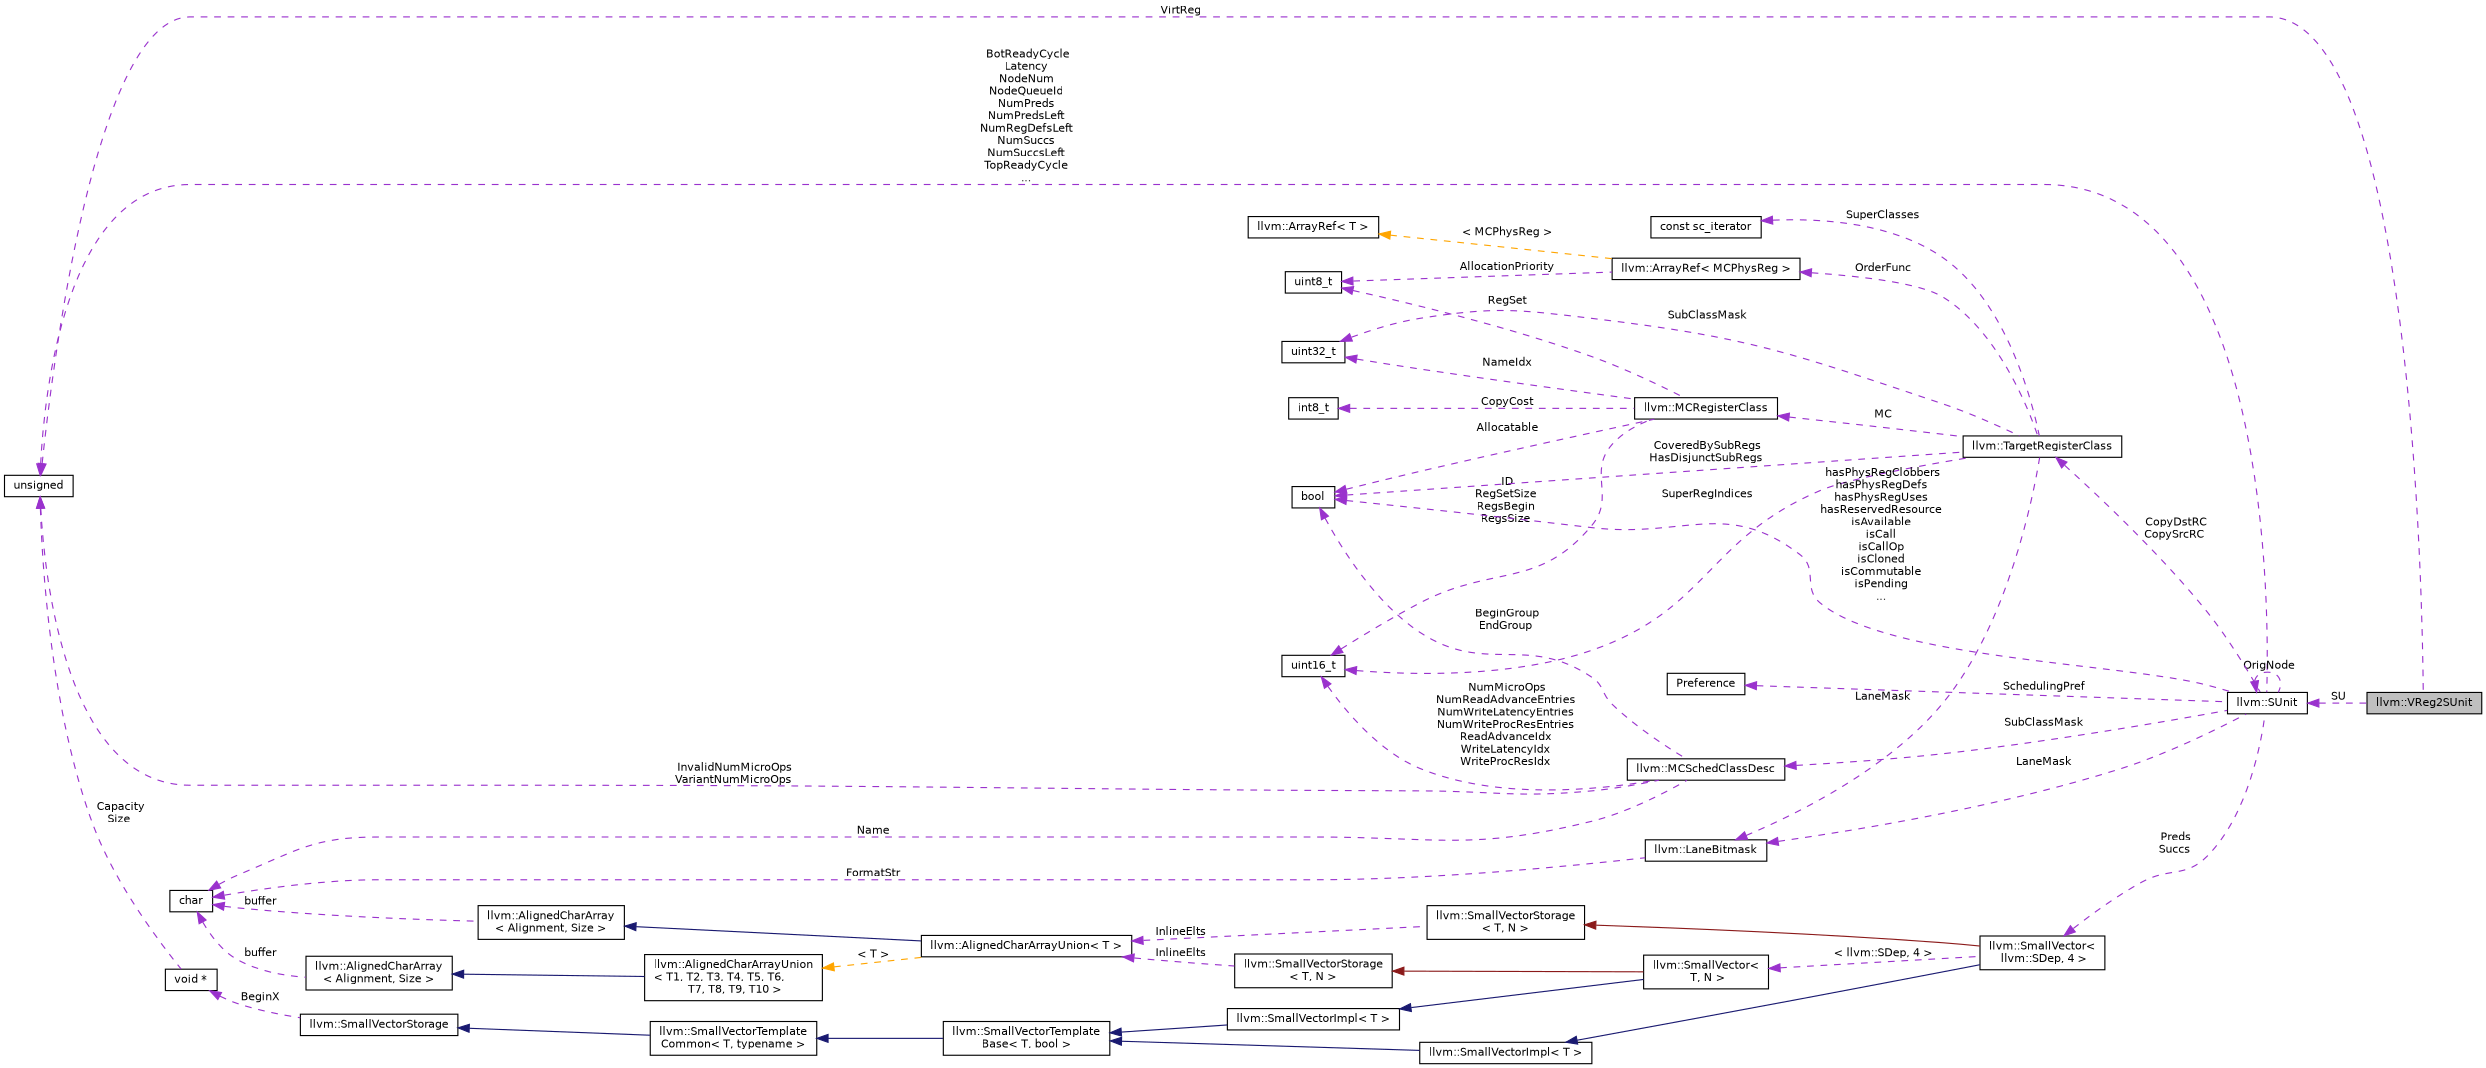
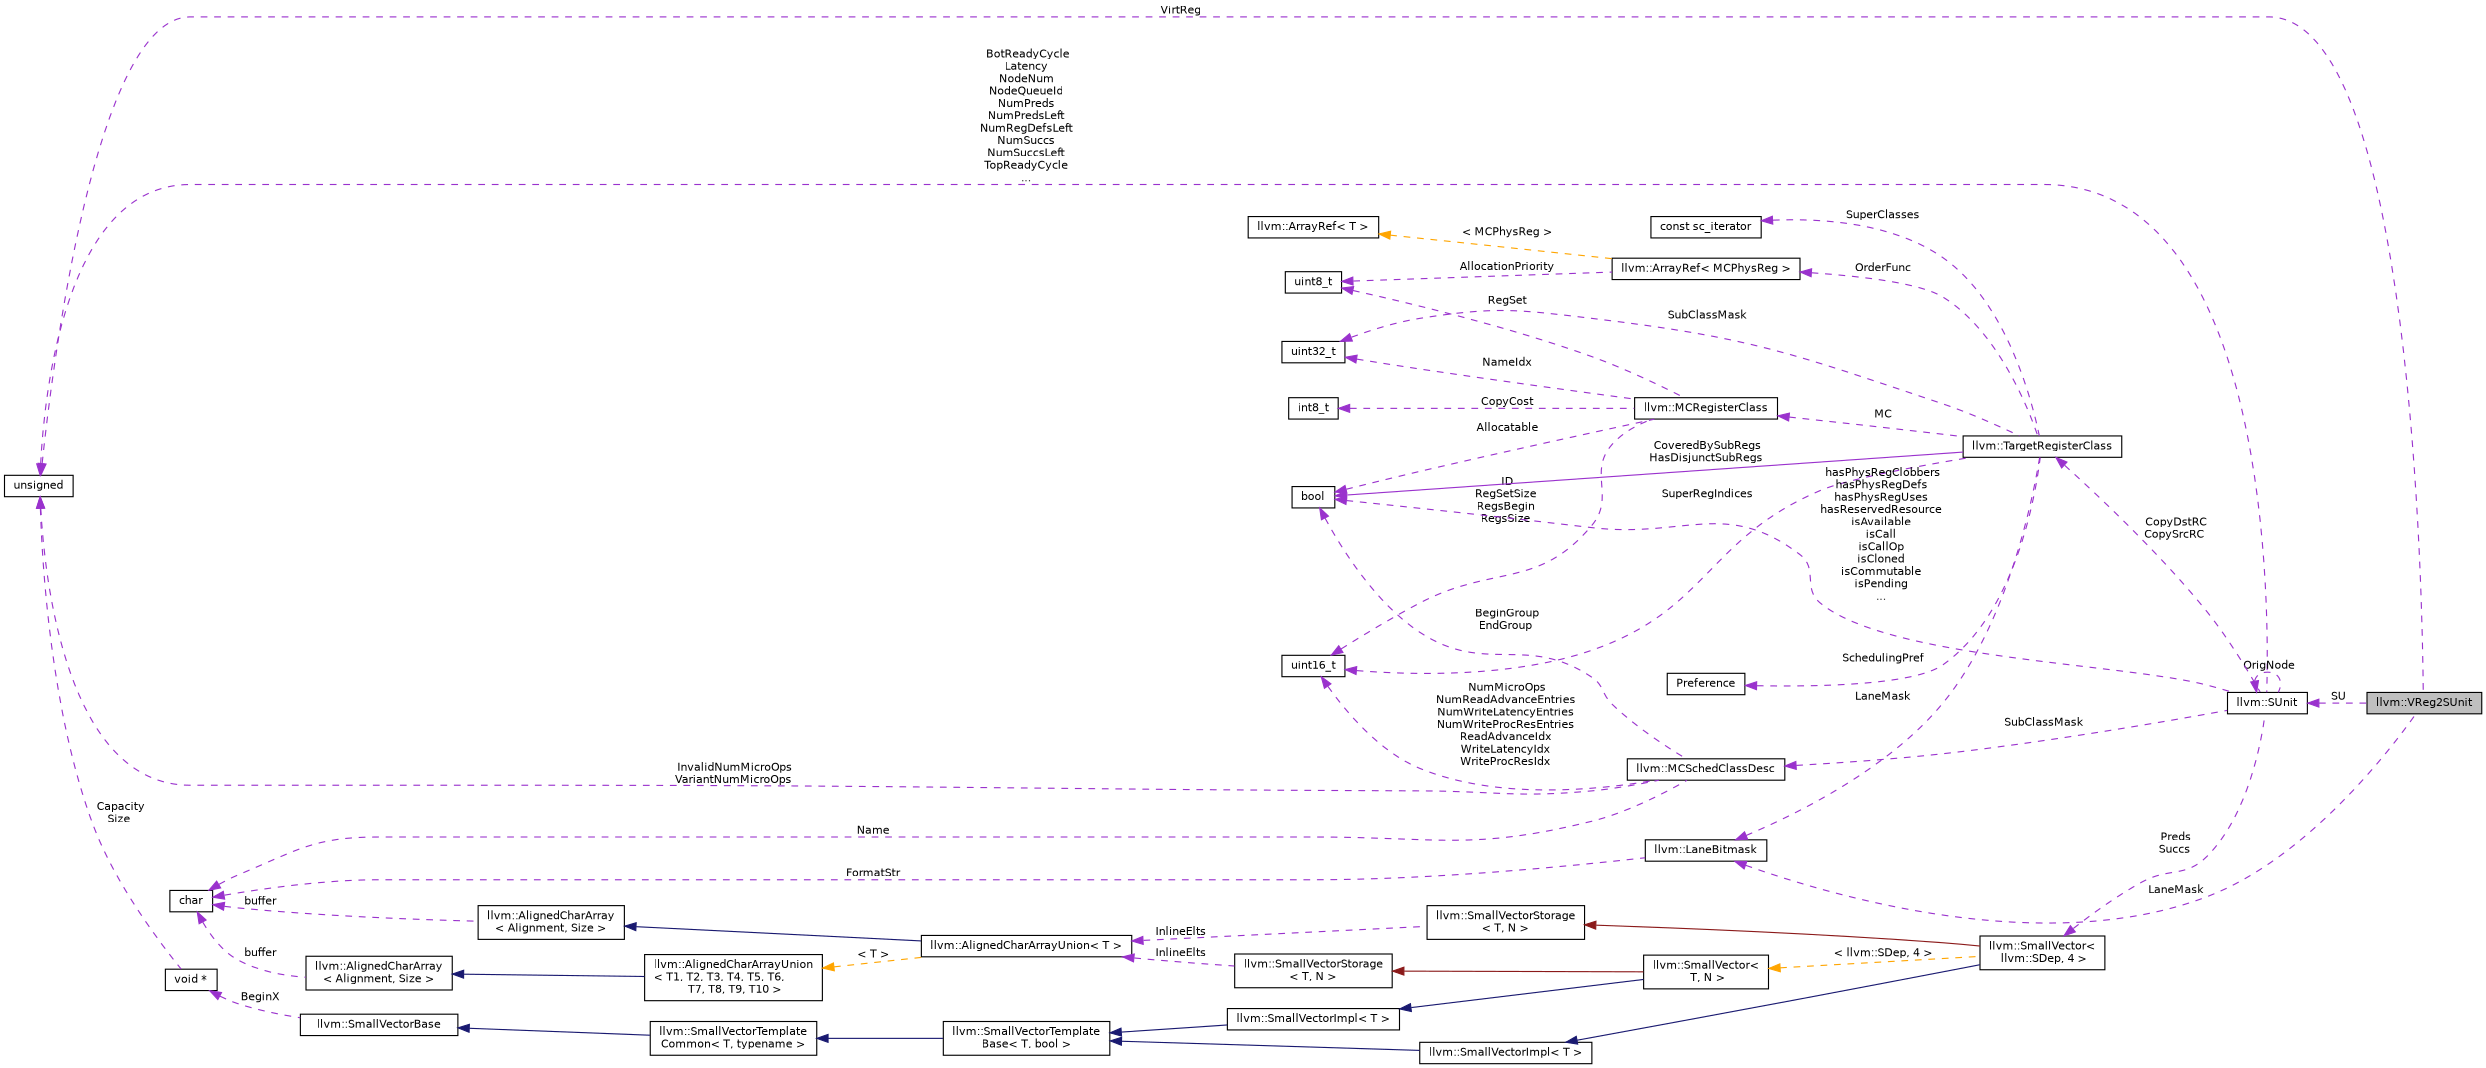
  digraph {
    rankdir=LR
    node [color=black fontname=Helvetica fontsize=10 shape=box]
    edge [color=darkorchid3 dir=back fontname=Helvetica fontsize=10 labelfontname=Helvetica labelfontsize=10 style=dashed]
    n1 [fillcolor=grey75 fontcolor=black height=0.2 label="llvm::VReg2SUnit" style=filled width=0.4]
    n2 [height=0.2 label=unsigned width=0.4]
    n3 [height=0.2 label="llvm::SUnit" width=0.4]
    n4 [height=0.2 label="llvm::MCSchedClassDesc" width=0.4]
    n5 [height=0.2 label="void *" width=0.4]
-   n6 [height=0.2 label="llvm::SmallVectorStorage" width=0.4]
+   n6 [height=0.2 label="llvm::SmallVectorBase" width=0.4]
    n7 [height=0.2 label="llvm::SmallVectorTemplate\lCommon\< T, typename \>" width=0.4]
    n8 [height=0.2 label="llvm::LaneBitmask" width=0.4]
    n9 [height=0.2 label="llvm::TargetRegisterClass" width=0.4]
    n10 [height=0.2 label=char width=0.4]
    n11 [height=0.2 label="llvm::AlignedCharArray\l\< Alignment, Size \>" width=0.4]
    n12 [height=0.2 label="llvm::AlignedCharArray\l\< Alignment, Size \>" width=0.4]
    n13 [height=0.2 label="llvm::AlignedCharArrayUnion\< T \>" width=0.4]
    n14 [height=0.2 label="llvm::AlignedCharArrayUnion\l\< T1, T2, T3, T4, T5, T6,\l T7, T8, T9, T10 \>" width=0.4]
    n15 [height=0.2 label=uint16_t width=0.4]
    n16 [height=0.2 label="llvm::MCRegisterClass" width=0.4]
    n17 [height=0.2 label=bool width=0.4]
    n18 [height=0.2 label="llvm::SmallVector\<\l llvm::SDep, 4 \>" width=0.4]
    n19 [height=0.2 label="llvm::SmallVectorImpl\< T \>" width=0.4]
    n20 [height=0.2 label="llvm::SmallVectorTemplate\lBase\< T, bool \>" width=0.4]
    n21 [height=0.2 label="llvm::SmallVectorImpl\< T \>" width=0.4]
    n22 [height=0.2 label="llvm::SmallVector\<\l T, N \>" width=0.4]
    n23 [height=0.2 label="llvm::SmallVectorStorage\l\< T, N \>" width=0.4]
    n24 [height=0.2 label="llvm::SmallVectorStorage\l\< T, N \>" width=0.4]
    n25 [height=0.2 label=Preference width=0.4]
    n26 [height=0.2 label=uint8_t width=0.4]
    n27 [height=0.2 label="llvm::ArrayRef\< MCPhysReg \>" width=0.4]
    n28 [height=0.2 label=uint32_t width=0.4]
    n29 [height=0.2 label=int8_t width=0.4]
    n30 [height=0.2 label="const sc_iterator" width=0.4]
    n31 [height=0.2 label="llvm::ArrayRef\< T \>" width=0.4]
    n2 -> n1 [label=" VirtReg"]
    n2 -> n3 [label=" BotReadyCycle\nLatency\nNodeNum\nNodeQueueId\nNumPreds\nNumPredsLeft\nNumRegDefsLeft\nNumSuccs\nNumSuccsLeft\nTopReadyCycle\n..."]
    n2 -> n4 [label=" InvalidNumMicroOps\nVariantNumMicroOps"]
    n2 -> n5 [label=" Capacity\nSize"]
    n3 -> n1 [label=" SU"]
    n3 -> n3 [label=" OrigNode"]
    n4 -> n3 [label=" SubClassMask"]
    n5 -> n6 [label=" BeginX"]
    n6 -> n7 [color=midnightblue style=solid]
    n7 -> n20 [color=midnightblue style=solid]
-   n8 -> n3 [label=" LaneMask"]
+   n8 -> n1 [label=" LaneMask"]
    n8 -> n9 [label=" LaneMask"]
    n9 -> n3 [label=" CopyDstRC\nCopySrcRC"]
    n10 -> n4 [label=" Name"]
    n10 -> n8 [label=" FormatStr"]
    n10 -> n11 [label=" buffer"]
    n10 -> n12 [label=" buffer"]
    n11 -> n13 [color=midnightblue style=solid]
    n12 -> n14 [color=midnightblue style=solid]
    n13 -> n23 [label=" InlineElts"]
    n13 -> n24 [label=" InlineElts"]
    n14 -> n13 [color=orange label=" \< T \>"]
    n15 -> n4 [label=" NumMicroOps\nNumReadAdvanceEntries\nNumWriteLatencyEntries\nNumWriteProcResEntries\nReadAdvanceIdx\nWriteLatencyIdx\nWriteProcResIdx"]
    n15 -> n9 [label=" SuperRegIndices"]
    n15 -> n16 [label=" ID\nRegSetSize\nRegsBegin\nRegsSize"]
    n16 -> n9 [label=" MC"]
    n17 -> n3 [label=" hasPhysRegClobbers\nhasPhysRegDefs\nhasPhysRegUses\nhasReservedResource\nisAvailable\nisCall\nisCallOp\nisCloned\nisCommutable\nisPending\n..."]
    n17 -> n4 [label=" BeginGroup\nEndGroup"]
-   n17 -> n9 [label=" CoveredBySubRegs\nHasDisjunctSubRegs"]
+   n17 -> n9 [label=" CoveredBySubRegs\nHasDisjunctSubRegs" style=solid]
    n17 -> n16 [label=" Allocatable"]
    n18 -> n3 [label=" Preds\nSuccs"]
    n19 -> n18 [color=midnightblue style=solid]
    n20 -> n19 [color=midnightblue style=solid]
    n20 -> n21 [color=midnightblue style=solid]
    n21 -> n22 [color=midnightblue style=solid]
-   n22 -> n18 [label=" \< llvm::SDep, 4 \>"]
+   n22 -> n18 [color=orange label=" \< llvm::SDep, 4 \>"]
    n23 -> n18 [color=firebrick4 style=solid]
    n24 -> n22 [color=firebrick4 style=solid]
-   n25 -> n3 [label=" SchedulingPref"]
+   n25 -> n9 [label=" SchedulingPref"]
    n26 -> n16 [label=" RegSet"]
    n26 -> n27 [label=" AllocationPriority"]
    n27 -> n9 [label=" OrderFunc"]
    n28 -> n9 [label=" SubClassMask"]
    n28 -> n16 [label=" NameIdx"]
    n29 -> n16 [label=" CopyCost"]
    n30 -> n9 [label=" SuperClasses"]
    n31 -> n27 [color=orange label=" \< MCPhysReg \>"]
  }
